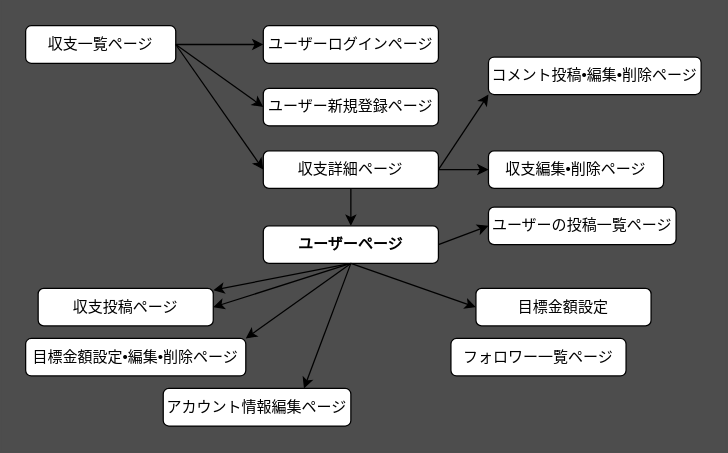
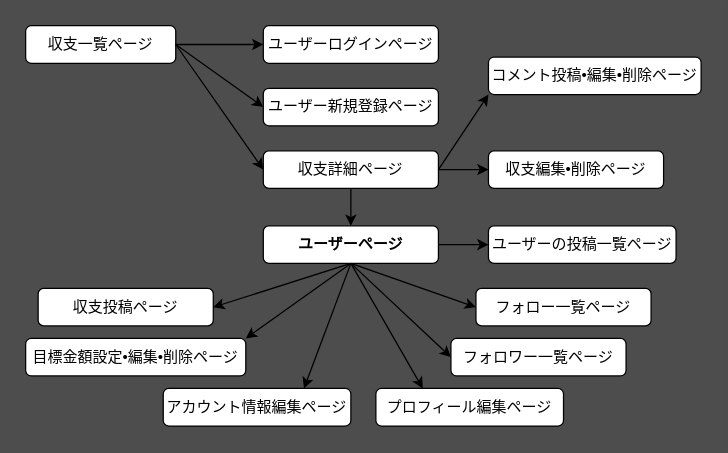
  <mxCell id="0" />
  <mxCell id="1" parent="0" />
  <mxCell id="2" value="収支一覧ページ" style="rounded=1;whiteSpace=wrap;html=1;" parent="1" vertex="1"><mxGeometry x="20" y="20" width="120" height="30" as="geometry" /></mxCell>
  <mxCell id="3" value="ユーザー新規登録ページ" style="rounded=1;whiteSpace=wrap;html=1;" parent="1" vertex="1"><mxGeometry x="210" y="70" width="140" height="30" as="geometry" /></mxCell>
  <mxCell id="4" value="ユーザーログインページ" style="rounded=1;whiteSpace=wrap;html=1;" parent="1" vertex="1"><mxGeometry x="210" y="20" width="140" height="30" as="geometry" /></mxCell>
  <mxCell id="5" value="" style="edgeStyle=none;html=1;startArrow=none;startFill=0;exitX=0.5;exitY=1;exitDx=0;exitDy=0;entryX=0.5;entryY=0;entryDx=0;entryDy=0;" edge="1" parent="1" source="8" target="7"><mxGeometry relative="1" as="geometry" /></mxCell>
  <mxCell id="6" value="" style="edgeStyle=none;html=1;startArrow=none;startFill=0;entryX=1;entryY=0.5;entryDx=0;entryDy=0;" edge="1" parent="1" target="9"><mxGeometry relative="1" as="geometry"><mxPoint x="280" y="210" as="sourcePoint" /></mxGeometry></mxCell>
  <mxCell id="7" value="ユーザーページ" style="rounded=1;whiteSpace=wrap;html=1;fontStyle=1" parent="1" vertex="1"><mxGeometry x="210" y="180" width="140" height="30" as="geometry" /></mxCell>
  <mxCell id="8" value="収支詳細ページ" style="rounded=1;whiteSpace=wrap;html=1;" parent="1" vertex="1"><mxGeometry x="210" y="120" width="140" height="30" as="geometry" /></mxCell>
  <mxCell id="9" value="収支投稿ページ" style="rounded=1;whiteSpace=wrap;html=1;" parent="1" vertex="1"><mxGeometry x="30" y="230" width="140" height="30" as="geometry" /></mxCell>
  <mxCell id="10" value="収支編集•削除ページ" style="rounded=1;whiteSpace=wrap;html=1;" parent="1" vertex="1"><mxGeometry x="390" y="120" width="140" height="30" as="geometry" /></mxCell>
  <mxCell id="11" value="アカウント情報編集ページ" style="rounded=1;whiteSpace=wrap;html=1;" parent="1" vertex="1"><mxGeometry x="130" y="310" width="150" height="30" as="geometry" /></mxCell>
  <mxCell id="12" value="目標金額設定•編集•削除ページ" style="rounded=1;whiteSpace=wrap;html=1;" parent="1" vertex="1"><mxGeometry x="20" y="270" width="176" height="30" as="geometry" /></mxCell>
  <mxCell id="13" style="edgeStyle=orthogonalEdgeStyle;html=1;" parent="1" edge="1"><mxGeometry relative="1" as="geometry"><mxPoint x="484" y="150" as="targetPoint" /><mxPoint x="484" y="150" as="sourcePoint" /></mxGeometry></mxCell>
  <mxCell id="14" value="" style="endArrow=classic;html=1;exitX=1;exitY=0.5;exitDx=0;exitDy=0;entryX=0;entryY=0.5;entryDx=0;entryDy=0;" parent="1" source="2" target="4" edge="1"><mxGeometry width="50" height="50" relative="1" as="geometry"><mxPoint x="380" y="390" as="sourcePoint" /><mxPoint x="430" y="340" as="targetPoint" /></mxGeometry></mxCell>
  <mxCell id="15" value="" style="endArrow=classic;html=1;exitX=1;exitY=0.5;exitDx=0;exitDy=0;entryX=0;entryY=0.5;entryDx=0;entryDy=0;" parent="1" source="2" target="3" edge="1"><mxGeometry width="50" height="50" relative="1" as="geometry"><mxPoint x="150" y="45" as="sourcePoint" /><mxPoint x="220" y="45" as="targetPoint" /></mxGeometry></mxCell>
  <mxCell id="16" value="" style="endArrow=classic;html=1;exitX=1;exitY=0.5;exitDx=0;exitDy=0;entryX=0;entryY=0.5;entryDx=0;entryDy=0;" parent="1" source="2" target="8" edge="1"><mxGeometry width="50" height="50" relative="1" as="geometry"><mxPoint x="150" y="45" as="sourcePoint" /><mxPoint x="220" y="95" as="targetPoint" /></mxGeometry></mxCell>
  <mxCell id="17" value="" style="endArrow=classic;html=1;exitX=1;exitY=0.5;exitDx=0;exitDy=0;entryX=0;entryY=0.5;entryDx=0;entryDy=0;" parent="1" source="8" target="10" edge="1"><mxGeometry width="50" height="50" relative="1" as="geometry"><mxPoint x="360" y="145" as="sourcePoint" /><mxPoint x="424" y="95" as="targetPoint" /></mxGeometry></mxCell>
  <mxCell id="18" value="フォロワー一覧ページ" style="rounded=1;whiteSpace=wrap;html=1;" parent="1" vertex="1"><mxGeometry x="360" y="270" width="140" height="30" as="geometry" /></mxCell>
- <mxCell id="19" value="目標金額設定" style="rounded=1;whiteSpace=wrap;html=1;" parent="1" vertex="1"><mxGeometry x="380" y="230" width="140" height="30" as="geometry" /></mxCell>
+ <mxCell id="19" value="フォロー一覧ページ" style="rounded=1;whiteSpace=wrap;html=1;" parent="1" vertex="1"><mxGeometry x="380" y="230" width="140" height="30" as="geometry" /></mxCell>
  <mxCell id="20" value="" style="endArrow=classic;html=1;exitX=0.5;exitY=1;exitDx=0;exitDy=0;entryX=0;entryY=0.5;entryDx=0;entryDy=0;" parent="1" source="7" target="19" edge="1"><mxGeometry width="50" height="50" relative="1" as="geometry"><mxPoint x="380" y="390" as="sourcePoint" /><mxPoint x="430" y="340" as="targetPoint" /></mxGeometry></mxCell>
- <mxCell id="21" value="" style="endArrow=classic;html=1;exitX=0.5;exitY=1;exitDx=0;exitDy=0;" parent="1" target="9" edge="1" source="7"><mxGeometry width="50" height="50" relative="1" as="geometry"><mxPoint x="350" y="185" as="sourcePoint" /><mxPoint x="430" y="340" as="targetPoint" /></mxGeometry></mxCell>
+ <mxCell id="21" value="" style="endArrow=classic;html=1;entryX=0;entryY=0.5;entryDx=0;entryDy=0;exitX=0.5;exitY=1;exitDx=0;exitDy=0;" parent="1" target="18" edge="1" source="7"><mxGeometry width="50" height="50" relative="1" as="geometry"><mxPoint x="350" y="185" as="sourcePoint" /><mxPoint x="430" y="340" as="targetPoint" /></mxGeometry></mxCell>
  <mxCell id="22" value="" style="endArrow=classic;html=1;exitX=0.5;exitY=1;exitDx=0;exitDy=0;entryX=0.75;entryY=0;entryDx=0;entryDy=0;" parent="1" source="7" target="11" edge="1"><mxGeometry width="50" height="50" relative="1" as="geometry"><mxPoint x="380" y="390" as="sourcePoint" /><mxPoint x="430" y="340" as="targetPoint" /></mxGeometry></mxCell>
+ <mxCell id="23" value="" style="endArrow=classic;html=1;exitX=0.5;exitY=1;exitDx=0;exitDy=0;entryX=0.25;entryY=0;entryDx=0;entryDy=0;" parent="1" source="7" edge="1" target="25"><mxGeometry width="50" height="50" relative="1" as="geometry"><mxPoint x="380" y="390" as="sourcePoint" /><mxPoint x="330" y="270" as="targetPoint" /></mxGeometry></mxCell>
  <mxCell id="24" value="" style="endArrow=classic;html=1;entryX=1;entryY=0;entryDx=0;entryDy=0;" parent="1" edge="1" target="12"><mxGeometry width="50" height="50" relative="1" as="geometry"><mxPoint x="280" y="210" as="sourcePoint" /><mxPoint x="180" y="270" as="targetPoint" /></mxGeometry></mxCell>
- <mxCell id="26" value="ユーザーの投稿一覧ページ" style="rounded=1;whiteSpace=wrap;html=1;" vertex="1" parent="1"><mxGeometry x="390" y="165" width="150" height="30" as="geometry" /></mxCell>
+ <mxCell id="25" value="プロフィール編集ページ" style="rounded=1;whiteSpace=wrap;html=1;" vertex="1" parent="1"><mxGeometry x="300" y="310" width="150" height="30" as="geometry" /></mxCell>
+ <mxCell id="26" value="ユーザーの投稿一覧ページ" style="rounded=1;whiteSpace=wrap;html=1;" vertex="1" parent="1"><mxGeometry x="390" y="180" width="150" height="30" as="geometry" /></mxCell>
  <mxCell id="27" value="" style="endArrow=classic;html=1;exitX=1;exitY=0.5;exitDx=0;exitDy=0;entryX=0;entryY=0.5;entryDx=0;entryDy=0;" edge="1" parent="1" source="7" target="26"><mxGeometry width="50" height="50" relative="1" as="geometry"><mxPoint x="360" y="145" as="sourcePoint" /><mxPoint x="400" y="145" as="targetPoint" /></mxGeometry></mxCell>
  <mxCell id="28" value="コメント投稿•編集•削除ページ" style="rounded=1;whiteSpace=wrap;html=1;" vertex="1" parent="1"><mxGeometry x="390" y="45" width="170" height="30" as="geometry" /></mxCell>
  <mxCell id="29" value="" style="endArrow=classic;html=1;exitX=1;exitY=0.5;exitDx=0;exitDy=0;entryX=0;entryY=1;entryDx=0;entryDy=0;" edge="1" parent="1" source="8" target="28"><mxGeometry width="50" height="50" relative="1" as="geometry"><mxPoint x="360" y="145" as="sourcePoint" /><mxPoint x="400" y="145" as="targetPoint" /></mxGeometry></mxCell>
